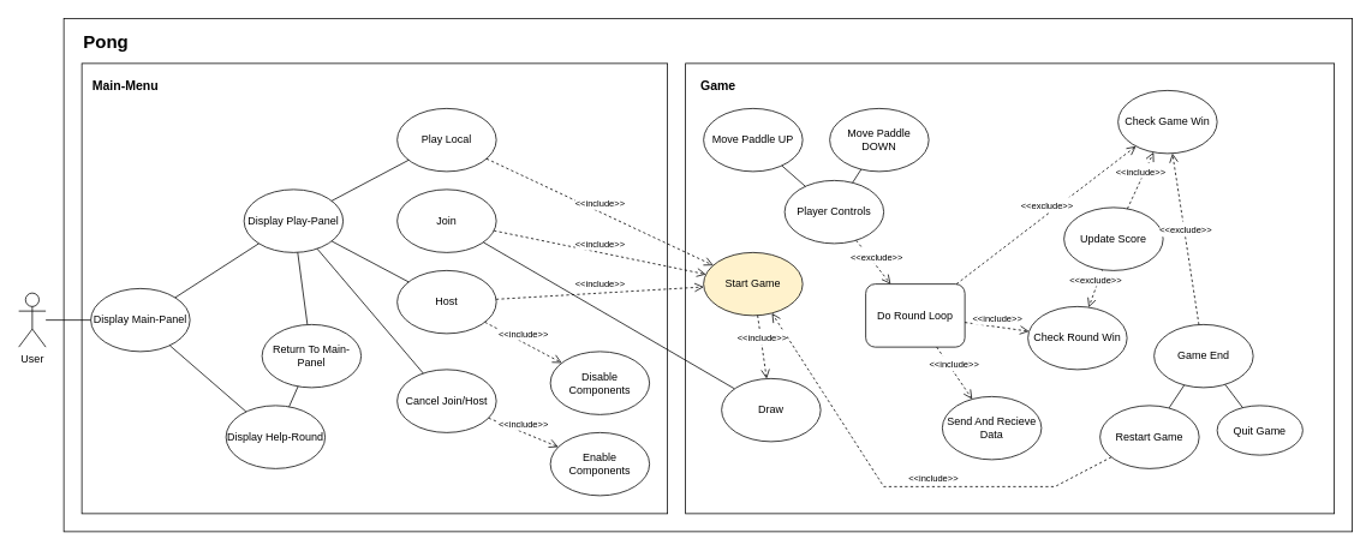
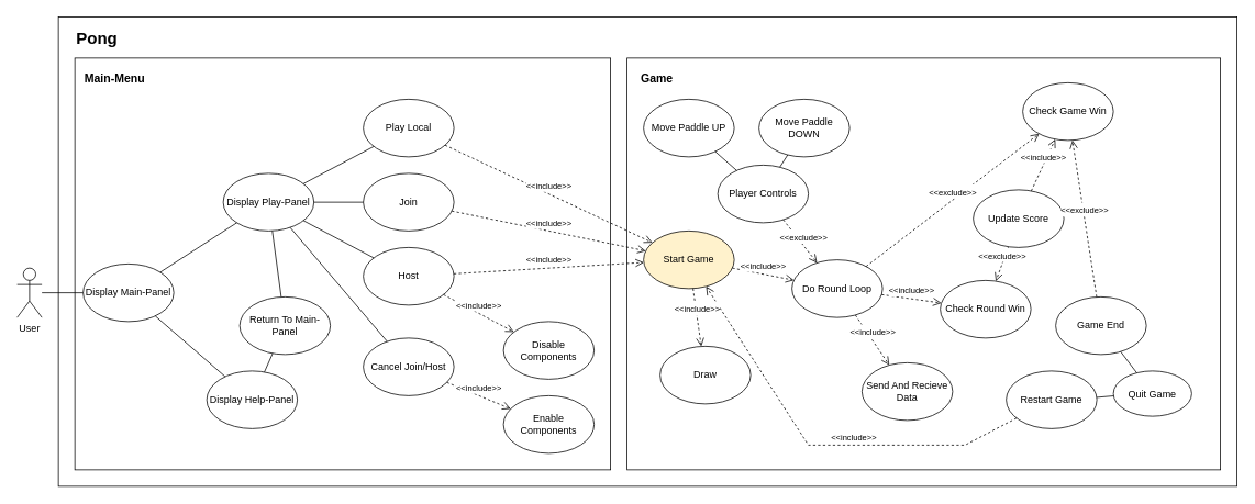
  <mxCell id="0" />
  <mxCell id="1" parent="0" />
  <mxCell id="2" value="" style="rounded=0;whiteSpace=wrap;html=1;fillColor=none;" parent="1" vertex="1"><mxGeometry x="70" y="20" width="1430" height="570" as="geometry" /></mxCell>
  <mxCell id="3" value="" style="rounded=0;whiteSpace=wrap;html=1;fontSize=17;align=left;" parent="1" vertex="1"><mxGeometry x="760" y="70" width="720" height="500" as="geometry" /></mxCell>
  <mxCell id="4" value="" style="rounded=0;whiteSpace=wrap;html=1;fontSize=17;align=left;" parent="1" vertex="1"><mxGeometry x="90" y="70" width="650" height="500" as="geometry" /></mxCell>
  <mxCell id="5" value="User" style="shape=umlActor;verticalLabelPosition=bottom;verticalAlign=top;html=1;outlineConnect=0;" parent="1" vertex="1"><mxGeometry x="20" y="325" width="30" height="60" as="geometry" /></mxCell>
  <mxCell id="6" value="Display Main-Panel" style="ellipse;whiteSpace=wrap;html=1;" parent="1" vertex="1"><mxGeometry x="100" y="320" width="110" height="70" as="geometry" /></mxCell>
  <mxCell id="7" value="Display Play-Panel" style="ellipse;whiteSpace=wrap;html=1;" parent="1" vertex="1"><mxGeometry x="270" y="210" width="110" height="70" as="geometry" /></mxCell>
- <mxCell id="8" value="Display Help-Round" style="ellipse;whiteSpace=wrap;html=1;" parent="1" vertex="1"><mxGeometry x="250" y="450" width="110" height="70" as="geometry" /></mxCell>
+ <mxCell id="8" value="Display Help-Panel" style="ellipse;whiteSpace=wrap;html=1;" parent="1" vertex="1"><mxGeometry x="250" y="450" width="110" height="70" as="geometry" /></mxCell>
  <mxCell id="9" value="Play Local" style="ellipse;whiteSpace=wrap;html=1;" parent="1" vertex="1"><mxGeometry x="440" y="120" width="110" height="70" as="geometry" /></mxCell>
  <mxCell id="10" value="Join" style="ellipse;whiteSpace=wrap;html=1;" parent="1" vertex="1"><mxGeometry x="440" y="210" width="110" height="70" as="geometry" /></mxCell>
  <mxCell id="11" value="Host" style="ellipse;whiteSpace=wrap;html=1;" parent="1" vertex="1"><mxGeometry x="440" y="300" width="110" height="70" as="geometry" /></mxCell>
- <mxCell id="12" value="Do Round Loop" style="whiteSpace=wrap;html=1;rounded=1;" parent="1" vertex="1"><mxGeometry x="960" y="315" width="110" height="70" as="geometry" /></mxCell>
+ <mxCell id="12" value="Do Round Loop" style="ellipse;whiteSpace=wrap;html=1;" parent="1" vertex="1"><mxGeometry x="960" y="315" width="110" height="70" as="geometry" /></mxCell>
  <mxCell id="13" value="&lt;font size=&quot;1&quot;&gt;&lt;b style=&quot;font-size: 20px&quot;&gt;Pong&lt;/b&gt;&lt;/font&gt;" style="text;html=1;strokeColor=none;fillColor=none;align=left;verticalAlign=middle;whiteSpace=wrap;rounded=0;" parent="1" vertex="1"><mxGeometry x="90" y="30" width="120" height="30" as="geometry" /></mxCell>
  <mxCell id="14" value="Move Paddle UP" style="ellipse;whiteSpace=wrap;html=1;" parent="1" vertex="1"><mxGeometry x="780" y="120" width="110" height="70" as="geometry" /></mxCell>
  <mxCell id="15" value="Move Paddle DOWN" style="ellipse;whiteSpace=wrap;html=1;" parent="1" vertex="1"><mxGeometry x="920" y="120" width="110" height="70" as="geometry" /></mxCell>
  <mxCell id="16" value="Restart Game" style="ellipse;whiteSpace=wrap;html=1;" parent="1" vertex="1"><mxGeometry x="1220" y="450" width="110" height="70" as="geometry" /></mxCell>
  <mxCell id="17" value="Quit Game" style="ellipse;whiteSpace=wrap;html=1;" parent="1" vertex="1"><mxGeometry x="1350" y="450" width="95" height="55" as="geometry" /></mxCell>
  <mxCell id="18" value="Check Round Win" style="ellipse;whiteSpace=wrap;html=1;" parent="1" vertex="1"><mxGeometry x="1140" y="340" width="110" height="70" as="geometry" /></mxCell>
  <mxCell id="19" value="Game End" style="ellipse;whiteSpace=wrap;html=1;" parent="1" vertex="1"><mxGeometry x="1280" y="360" width="110" height="70" as="geometry" /></mxCell>
  <mxCell id="20" value="Start Game" style="ellipse;whiteSpace=wrap;html=1;fillColor=#fff2cc;" parent="1" vertex="1"><mxGeometry x="780" y="280" width="110" height="70" as="geometry" /></mxCell>
  <mxCell id="21" value="" style="endArrow=none;html=1;rounded=0;fontSize=14;" parent="1" source="5" target="6" edge="1"><mxGeometry width="50" height="50" relative="1" as="geometry"><mxPoint x="330" y="880" as="sourcePoint" /><mxPoint x="10" y="315" as="targetPoint" /></mxGeometry></mxCell>
  <mxCell id="22" value="" style="endArrow=none;html=1;rounded=0;fontSize=14;" parent="1" source="7" target="6" edge="1"><mxGeometry width="50" height="50" relative="1" as="geometry"><mxPoint x="172.41" y="319.961" as="sourcePoint" /><mxPoint x="155" y="555" as="targetPoint" /></mxGeometry></mxCell>
  <mxCell id="23" value="" style="endArrow=none;html=1;rounded=0;fontSize=14;" parent="1" source="8" target="6" edge="1"><mxGeometry width="50" height="50" relative="1" as="geometry"><mxPoint x="236.109" y="419.749" as="sourcePoint" /><mxPoint x="176.67" y="556.33" as="targetPoint" /></mxGeometry></mxCell>
- <mxCell id="24" value="" style="endArrow=none;html=1;rounded=0;fontSize=14;" parent="1" source="10" target="58" edge="1"><mxGeometry width="50" height="50" relative="1" as="geometry"><mxPoint x="419.439" y="308.419" as="sourcePoint" /><mxPoint x="330" y="330" as="targetPoint" /></mxGeometry></mxCell>
+ <mxCell id="24" value="" style="endArrow=none;html=1;rounded=0;fontSize=14;" parent="1" source="10" target="7" edge="1"><mxGeometry width="50" height="50" relative="1" as="geometry"><mxPoint x="419.439" y="308.419" as="sourcePoint" /><mxPoint x="330" y="330" as="targetPoint" /></mxGeometry></mxCell>
  <mxCell id="25" value="" style="endArrow=none;html=1;rounded=0;fontSize=14;" parent="1" source="11" target="7" edge="1"><mxGeometry width="50" height="50" relative="1" as="geometry"><mxPoint x="430" y="465" as="sourcePoint" /><mxPoint x="350.001" y="405.251" as="targetPoint" /></mxGeometry></mxCell>
  <mxCell id="26" value="" style="endArrow=none;html=1;rounded=0;fontSize=14;" parent="1" source="7" target="45" edge="1"><mxGeometry width="50" height="50" relative="1" as="geometry"><mxPoint x="436.11" y="270" as="sourcePoint" /><mxPoint x="485" y="130" as="targetPoint" /><Array as="points" /></mxGeometry></mxCell>
  <mxCell id="27" value="&lt;font style=&quot;font-size: 10px&quot;&gt;&amp;lt;&amp;lt;include&amp;gt;&amp;gt;&lt;/font&gt;" style="html=1;verticalAlign=bottom;endArrow=open;dashed=1;endSize=8;rounded=0;fontSize=14;" parent="1" source="11" target="20" edge="1"><mxGeometry relative="1" as="geometry"><mxPoint x="1210" y="480" as="sourcePoint" /><mxPoint x="1130" y="480" as="targetPoint" /><Array as="points" /></mxGeometry></mxCell>
  <mxCell id="28" value="&lt;font style=&quot;font-size: 10px&quot;&gt;&amp;lt;&amp;lt;include&amp;gt;&amp;gt;&lt;/font&gt;" style="html=1;verticalAlign=bottom;endArrow=open;dashed=1;endSize=8;rounded=0;fontSize=14;" parent="1" source="10" target="20" edge="1"><mxGeometry relative="1" as="geometry"><mxPoint x="637.765" y="355.124" as="sourcePoint" /><mxPoint x="772.242" y="329.892" as="targetPoint" /><Array as="points" /></mxGeometry></mxCell>
  <mxCell id="29" value="&lt;font style=&quot;font-size: 10px&quot;&gt;&amp;lt;&amp;lt;include&amp;gt;&amp;gt;&lt;/font&gt;" style="html=1;verticalAlign=bottom;endArrow=open;dashed=1;endSize=8;rounded=0;fontSize=14;" parent="1" source="9" target="20" edge="1"><mxGeometry relative="1" as="geometry"><mxPoint x="627.77" y="274.865" as="sourcePoint" /><mxPoint x="762.242" y="300.108" as="targetPoint" /><Array as="points" /></mxGeometry></mxCell>
- <mxCell id="31" value="" style="endArrow=none;html=1;rounded=0;fontSize=14;" parent="1" source="16" target="19" edge="1"><mxGeometry width="50" height="50" relative="1" as="geometry"><mxPoint x="1439.624" y="502.498" as="sourcePoint" /><mxPoint x="1350.001" y="462.401" as="targetPoint" /></mxGeometry></mxCell>
+ <mxCell id="30" value="&lt;font style=&quot;font-size: 10px&quot;&gt;&amp;lt;&amp;lt;include&amp;gt;&amp;gt;&lt;/font&gt;" style="html=1;verticalAlign=bottom;endArrow=open;dashed=1;endSize=8;rounded=0;fontSize=14;" parent="1" source="20" target="12" edge="1"><mxGeometry relative="1" as="geometry"><mxPoint x="870.004" y="333.129" as="sourcePoint" /><mxPoint x="773.099" y="305.378" as="targetPoint" /><Array as="points" /></mxGeometry></mxCell>
+ <mxCell id="31" value="" style="endArrow=none;html=1;rounded=0;fontSize=14;" parent="1" source="16" target="17" edge="1"><mxGeometry width="50" height="50" relative="1" as="geometry"><mxPoint x="1439.624" y="502.498" as="sourcePoint" /><mxPoint x="1350.001" y="462.401" as="targetPoint" /></mxGeometry></mxCell>
  <mxCell id="32" value="" style="endArrow=none;html=1;rounded=0;fontSize=14;" parent="1" source="17" target="19" edge="1"><mxGeometry width="50" height="50" relative="1" as="geometry"><mxPoint x="1569.237" y="331.915" as="sourcePoint" /><mxPoint x="1520.619" y="352.949" as="targetPoint" /></mxGeometry></mxCell>
  <mxCell id="33" value="&lt;font style=&quot;font-size: 10px&quot;&gt;&amp;lt;&amp;lt;exclude&amp;gt;&amp;gt;&lt;/font&gt;" style="html=1;verticalAlign=bottom;endArrow=open;dashed=1;endSize=8;rounded=0;fontSize=14;" parent="1" source="48" target="18" edge="1"><mxGeometry relative="1" as="geometry"><mxPoint x="1240" y="442.5" as="sourcePoint" /><mxPoint x="1310" y="442.5" as="targetPoint" /><Array as="points" /></mxGeometry></mxCell>
  <mxCell id="34" value="&lt;font style=&quot;font-size: 10px&quot;&gt;&amp;lt;&amp;lt;include&amp;gt;&amp;gt;&lt;/font&gt;" style="html=1;verticalAlign=bottom;endArrow=open;dashed=1;endSize=8;rounded=0;fontSize=14;" parent="1" source="16" target="20" edge="1"><mxGeometry x="-0.159" relative="1" as="geometry"><mxPoint x="1360" y="505" as="sourcePoint" /><mxPoint x="1460" y="505" as="targetPoint" /><Array as="points"><mxPoint x="1170" y="540" /><mxPoint x="980" y="540" /></Array><mxPoint as="offset" /></mxGeometry></mxCell>
  <mxCell id="35" value="" style="endArrow=none;html=1;rounded=0;fontSize=14;" parent="1" source="37" target="7" edge="1"><mxGeometry width="50" height="50" relative="1" as="geometry"><mxPoint x="445.321" y="400.763" as="sourcePoint" /><mxPoint x="319.998" y="350.004" as="targetPoint" /></mxGeometry></mxCell>
  <mxCell id="36" value="Disable Components" style="ellipse;whiteSpace=wrap;html=1;" parent="1" vertex="1"><mxGeometry x="610" y="390" width="110" height="70" as="geometry" /></mxCell>
  <mxCell id="37" value="Cancel Join/Host" style="ellipse;whiteSpace=wrap;html=1;" parent="1" vertex="1"><mxGeometry x="440" y="410" width="110" height="70" as="geometry" /></mxCell>
  <mxCell id="38" value="&lt;font style=&quot;font-size: 10px&quot;&gt;&amp;lt;&amp;lt;include&amp;gt;&amp;gt;&lt;/font&gt;" style="html=1;verticalAlign=bottom;endArrow=open;dashed=1;endSize=8;rounded=0;fontSize=14;" parent="1" source="11" target="36" edge="1"><mxGeometry relative="1" as="geometry"><mxPoint x="545.985" y="391.872" as="sourcePoint" /><mxPoint x="774.018" y="333.132" as="targetPoint" /><Array as="points" /></mxGeometry></mxCell>
  <mxCell id="39" value="&lt;font style=&quot;font-size: 10px&quot;&gt;&amp;lt;&amp;lt;include&amp;gt;&amp;gt;&lt;/font&gt;" style="html=1;verticalAlign=bottom;endArrow=open;dashed=1;endSize=8;rounded=0;fontSize=14;" parent="1" source="37" target="40" edge="1"><mxGeometry relative="1" as="geometry"><mxPoint x="543.214" y="421.842" as="sourcePoint" /><mxPoint x="616.902" y="448.024" as="targetPoint" /><Array as="points" /></mxGeometry></mxCell>
  <mxCell id="40" value="Enable Components" style="ellipse;whiteSpace=wrap;html=1;" parent="1" vertex="1"><mxGeometry x="610" y="480" width="110" height="70" as="geometry" /></mxCell>
  <mxCell id="41" value="Player Controls" style="ellipse;whiteSpace=wrap;html=1;" parent="1" vertex="1"><mxGeometry x="870" y="200" width="110" height="70" as="geometry" /></mxCell>
  <mxCell id="42" value="&lt;font style=&quot;font-size: 10px&quot;&gt;&amp;lt;&amp;lt;exclude&amp;gt;&amp;gt;&lt;/font&gt;" style="html=1;verticalAlign=bottom;endArrow=open;dashed=1;endSize=8;rounded=0;fontSize=14;" parent="1" source="41" target="12" edge="1"><mxGeometry x="0.2" relative="1" as="geometry"><mxPoint x="1165.735" y="262.417" as="sourcePoint" /><mxPoint x="1204.855" y="322.616" as="targetPoint" /><Array as="points" /><mxPoint as="offset" /></mxGeometry></mxCell>
  <mxCell id="43" value="" style="endArrow=none;html=1;rounded=0;fontSize=14;" parent="1" source="14" target="41" edge="1"><mxGeometry width="50" height="50" relative="1" as="geometry"><mxPoint x="263.925" y="337.985" as="sourcePoint" /><mxPoint x="215.726" y="351.473" as="targetPoint" /></mxGeometry></mxCell>
  <mxCell id="44" value="" style="endArrow=none;html=1;rounded=0;fontSize=14;" parent="1" source="15" target="41" edge="1"><mxGeometry width="50" height="50" relative="1" as="geometry"><mxPoint x="918.365" y="196.529" as="sourcePoint" /><mxPoint x="972.311" y="223.508" as="targetPoint" /></mxGeometry></mxCell>
  <mxCell id="45" value="Return To Main-Panel" style="ellipse;whiteSpace=wrap;html=1;" parent="1" vertex="1"><mxGeometry x="290" y="360" width="110" height="70" as="geometry" /></mxCell>
  <mxCell id="46" value="" style="endArrow=none;html=1;rounded=0;fontSize=14;" parent="1" source="45" target="8" edge="1"><mxGeometry width="50" height="50" relative="1" as="geometry"><mxPoint x="290.815" y="424.158" as="sourcePoint" /><mxPoint x="209.168" y="385.857" as="targetPoint" /></mxGeometry></mxCell>
  <mxCell id="47" value="" style="endArrow=none;html=1;rounded=0;fontSize=14;" parent="1" source="9" target="7" edge="1"><mxGeometry width="50" height="50" relative="1" as="geometry"><mxPoint x="455.141" y="239.117" as="sourcePoint" /><mxPoint x="355" y="300" as="targetPoint" /></mxGeometry></mxCell>
  <mxCell id="48" value="Update Score" style="ellipse;whiteSpace=wrap;html=1;" parent="1" vertex="1"><mxGeometry x="1180" y="230" width="110" height="70" as="geometry" /></mxCell>
  <mxCell id="49" value="Check Game Win" style="ellipse;whiteSpace=wrap;html=1;" parent="1" vertex="1"><mxGeometry x="1240" y="100" width="110" height="70" as="geometry" /></mxCell>
  <mxCell id="50" value="&lt;font style=&quot;font-size: 10px&quot;&gt;&amp;lt;&amp;lt;include&amp;gt;&amp;gt;&lt;/font&gt;" style="html=1;verticalAlign=bottom;endArrow=open;dashed=1;endSize=8;rounded=0;fontSize=14;" parent="1" source="48" target="49" edge="1"><mxGeometry relative="1" as="geometry"><mxPoint x="1215" y="320" as="sourcePoint" /><mxPoint x="1215" y="260" as="targetPoint" /><Array as="points" /></mxGeometry></mxCell>
  <mxCell id="51" value="&lt;font style=&quot;font-size: 10px&quot;&gt;&amp;lt;&amp;lt;exclude&amp;gt;&amp;gt;&lt;/font&gt;" style="html=1;verticalAlign=bottom;endArrow=open;dashed=1;endSize=8;rounded=0;fontSize=14;" parent="1" source="19" target="49" edge="1"><mxGeometry relative="1" as="geometry"><mxPoint x="1350" y="355" as="sourcePoint" /><mxPoint x="1270" y="355" as="targetPoint" /><Array as="points" /></mxGeometry></mxCell>
  <mxCell id="52" value="&lt;font style=&quot;font-size: 10px&quot;&gt;&amp;lt;&amp;lt;exclude&amp;gt;&amp;gt;&lt;/font&gt;" style="html=1;verticalAlign=bottom;endArrow=open;dashed=1;endSize=8;rounded=0;fontSize=14;" parent="1" source="12" target="49" edge="1"><mxGeometry relative="1" as="geometry"><mxPoint x="1354.839" y="179.435" as="sourcePoint" /><mxPoint x="1395.161" y="320.565" as="targetPoint" /><Array as="points" /></mxGeometry></mxCell>
  <mxCell id="53" value="&lt;font style=&quot;font-size: 10px&quot;&gt;&amp;lt;&amp;lt;include&amp;gt;&amp;gt;&lt;/font&gt;" style="html=1;verticalAlign=bottom;endArrow=open;dashed=1;endSize=8;rounded=0;fontSize=14;" parent="1" source="12" target="18" edge="1"><mxGeometry relative="1" as="geometry"><mxPoint x="1227.576" y="200.038" as="sourcePoint" /><mxPoint x="1232.311" y="139.958" as="targetPoint" /><Array as="points" /></mxGeometry></mxCell>
  <mxCell id="54" value="&lt;font size=&quot;1&quot;&gt;&lt;b style=&quot;font-size: 14px&quot;&gt;Main-Menu&lt;/b&gt;&lt;/font&gt;" style="text;html=1;strokeColor=none;fillColor=none;align=left;verticalAlign=middle;whiteSpace=wrap;rounded=0;" parent="1" vertex="1"><mxGeometry x="100" y="80" width="120" height="30" as="geometry" /></mxCell>
  <mxCell id="55" value="&lt;font size=&quot;1&quot;&gt;&lt;b style=&quot;font-size: 14px&quot;&gt;Game&lt;/b&gt;&lt;/font&gt;" style="text;html=1;strokeColor=none;fillColor=none;align=left;verticalAlign=middle;whiteSpace=wrap;rounded=0;" parent="1" vertex="1"><mxGeometry x="775" y="80" width="120" height="30" as="geometry" /></mxCell>
  <mxCell id="56" value="Send And Recieve Data" style="ellipse;whiteSpace=wrap;html=1;" parent="1" vertex="1"><mxGeometry x="1045" y="440" width="110" height="70" as="geometry" /></mxCell>
  <mxCell id="57" value="&lt;font style=&quot;font-size: 10px&quot;&gt;&amp;lt;&amp;lt;include&amp;gt;&amp;gt;&lt;/font&gt;" style="html=1;verticalAlign=bottom;endArrow=open;dashed=1;endSize=8;rounded=0;fontSize=14;" parent="1" source="12" target="56" edge="1"><mxGeometry relative="1" as="geometry"><mxPoint x="1004.627" y="392.51" as="sourcePoint" /><mxPoint x="985.511" y="422.525" as="targetPoint" /><Array as="points" /></mxGeometry></mxCell>
  <mxCell id="58" value="Draw" style="ellipse;whiteSpace=wrap;html=1;" vertex="1" parent="1"><mxGeometry x="800" y="420" width="110" height="70" as="geometry" /></mxCell>
  <mxCell id="59" value="&lt;font style=&quot;font-size: 10px&quot;&gt;&amp;lt;&amp;lt;include&amp;gt;&amp;gt;&lt;/font&gt;" style="html=1;verticalAlign=bottom;endArrow=open;dashed=1;endSize=8;rounded=0;fontSize=14;" edge="1" parent="1" source="20" target="58"><mxGeometry relative="1" as="geometry"><mxPoint x="897.724" y="334.964" as="sourcePoint" /><mxPoint x="972.401" y="349.772" as="targetPoint" /><Array as="points" /></mxGeometry></mxCell>
